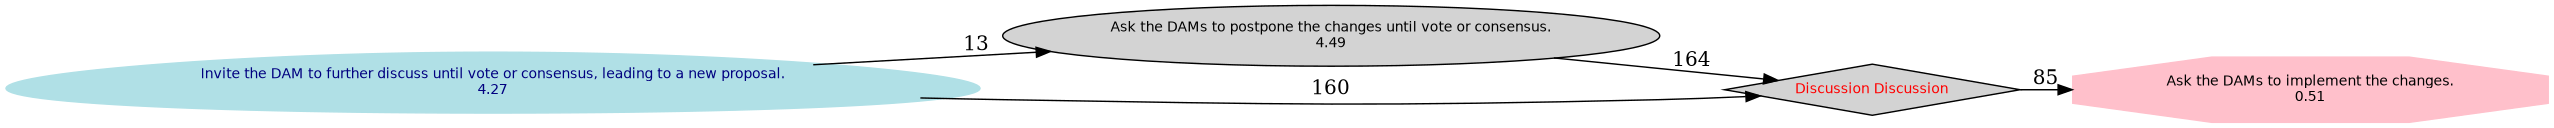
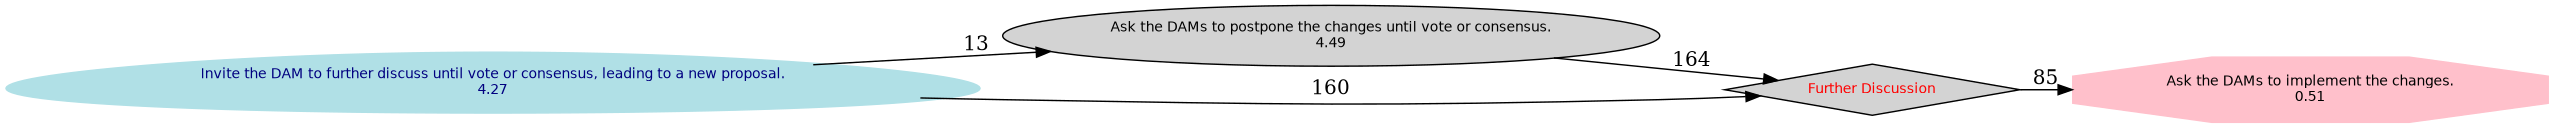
  digraph {
    ranksep=0.25
    rankdir=LR
    node [fontname=Helvetica fontsize=10 style=filled]
    "Ask the DAMs to postpone the changes until vote or consensus.\n4.49"
-   "Further Discussion" [fontcolor=Red shape=diamond label="Discussion Discussion"]
+   "Further Discussion" [fontcolor=Red shape=diamond]
    "Ask the DAMs to implement the changes.\n0.51" [color=pink shape=octagon]
    "Invite the DAM to further discuss until vote or consensus, leading to a new proposal.\n4.27" [color=powderblue fontcolor=NavyBlue shape=egg]
    "Ask the DAMs to postpone the changes until vote or consensus.\n4.49" -> "Further Discussion" [label=164]
    "Further Discussion" -> "Ask the DAMs to implement the changes.\n0.51" [label=85]
    "Invite the DAM to further discuss until vote or consensus, leading to a new proposal.\n4.27" -> "Ask the DAMs to postpone the changes until vote or consensus.\n4.49" [label=13]
    "Invite the DAM to further discuss until vote or consensus, leading to a new proposal.\n4.27" -> "Further Discussion" [label=160]
  }
